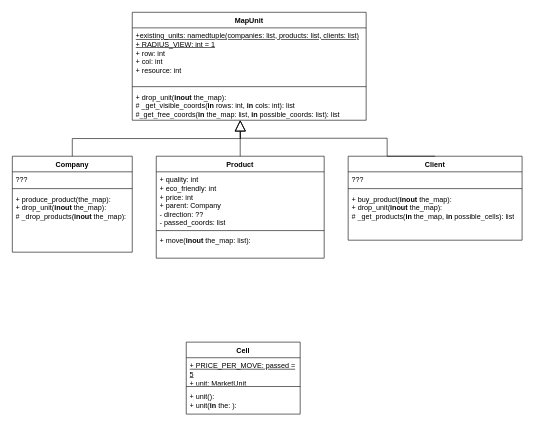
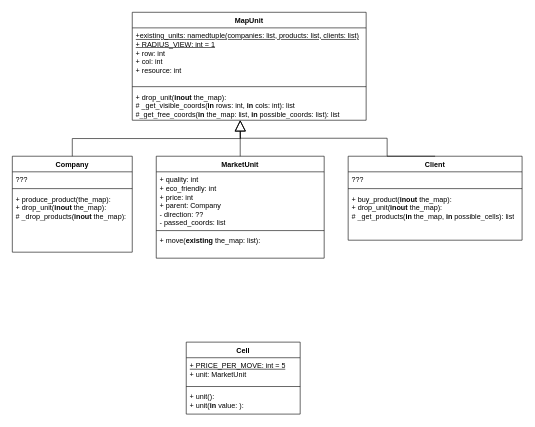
  <mxCell id="0" />
  <mxCell id="1" parent="0" />
  <mxCell id="2" value="Cell" style="swimlane;fontStyle=1;align=center;verticalAlign=top;childLayout=stackLayout;horizontal=1;startSize=26;horizontalStack=0;resizeParent=1;resizeParentMax=0;resizeLast=0;collapsible=1;marginBottom=0;whiteSpace=wrap;html=1;" vertex="1" parent="1"><mxGeometry x="310" y="570" width="190" height="120" as="geometry" /></mxCell>
- <mxCell id="3" value="&lt;u&gt;+ PRICE_PER_MOVE: passed = 5&lt;/u&gt;&lt;br&gt;+ unit: MarketUnit" style="text;strokeColor=none;fillColor=none;align=left;verticalAlign=top;spacingLeft=4;spacingRight=4;overflow=hidden;rotatable=0;points=[[0,0.5],[1,0.5]];portConstraint=eastwest;whiteSpace=wrap;html=1;" vertex="1" parent="2"><mxGeometry y="26" width="190" height="44" as="geometry" /></mxCell>
+ <mxCell id="3" value="&lt;u&gt;+ PRICE_PER_MOVE: int = 5&lt;/u&gt;&lt;br&gt;+ unit: MarketUnit" style="text;strokeColor=none;fillColor=none;align=left;verticalAlign=top;spacingLeft=4;spacingRight=4;overflow=hidden;rotatable=0;points=[[0,0.5],[1,0.5]];portConstraint=eastwest;whiteSpace=wrap;html=1;" vertex="1" parent="2"><mxGeometry y="26" width="190" height="44" as="geometry" /></mxCell>
  <mxCell id="4" value="" style="line;strokeWidth=1;fillColor=none;align=left;verticalAlign=middle;spacingTop=-1;spacingLeft=3;spacingRight=3;rotatable=0;labelPosition=right;points=[];portConstraint=eastwest;strokeColor=inherit;" vertex="1" parent="2"><mxGeometry y="70" width="190" height="8" as="geometry" /></mxCell>
- <mxCell id="5" value="+ unit():&lt;br&gt;+ unit(&lt;b&gt;in&lt;/b&gt; the: ):&amp;nbsp;" style="text;strokeColor=none;fillColor=none;align=left;verticalAlign=top;spacingLeft=4;spacingRight=4;overflow=hidden;rotatable=0;points=[[0,0.5],[1,0.5]];portConstraint=eastwest;whiteSpace=wrap;html=1;" vertex="1" parent="2"><mxGeometry y="78" width="190" height="42" as="geometry" /></mxCell>
+ <mxCell id="5" value="+ unit():&lt;br&gt;+ unit(&lt;b&gt;in&lt;/b&gt; value: ):&amp;nbsp;" style="text;strokeColor=none;fillColor=none;align=left;verticalAlign=top;spacingLeft=4;spacingRight=4;overflow=hidden;rotatable=0;points=[[0,0.5],[1,0.5]];portConstraint=eastwest;whiteSpace=wrap;html=1;" vertex="1" parent="2"><mxGeometry y="78" width="190" height="42" as="geometry" /></mxCell>
  <mxCell id="6" value="MapUnit" style="swimlane;fontStyle=1;align=center;verticalAlign=top;childLayout=stackLayout;horizontal=1;startSize=26;horizontalStack=0;resizeParent=1;resizeParentMax=0;resizeLast=0;collapsible=1;marginBottom=0;whiteSpace=wrap;html=1;" vertex="1" parent="1"><mxGeometry x="220" y="20" width="390" height="180" as="geometry" /></mxCell>
  <mxCell id="7" value="&lt;u&gt;+existing_units: namedtuple(companies: list, products: list, clients: list)&lt;br&gt;+ RADIUS_VIEW: int = 1&lt;/u&gt;&lt;br&gt;+ row: int&lt;br&gt;+ col: int&lt;br&gt;+ resource: int" style="text;strokeColor=none;fillColor=none;align=left;verticalAlign=top;spacingLeft=4;spacingRight=4;overflow=hidden;rotatable=0;points=[[0,0.5],[1,0.5]];portConstraint=eastwest;whiteSpace=wrap;html=1;" vertex="1" parent="6"><mxGeometry y="26" width="390" height="94" as="geometry" /></mxCell>
  <mxCell id="8" value="" style="line;strokeWidth=1;fillColor=none;align=left;verticalAlign=middle;spacingTop=-1;spacingLeft=3;spacingRight=3;rotatable=0;labelPosition=right;points=[];portConstraint=eastwest;strokeColor=inherit;" vertex="1" parent="6"><mxGeometry y="120" width="390" height="8" as="geometry" /></mxCell>
  <mxCell id="9" value="+ drop_unit(&lt;b&gt;inout&amp;nbsp;&lt;/b&gt;the_map):&lt;br&gt;#&amp;nbsp;_get_visible_coords&lt;span style=&quot;background-color: initial;&quot;&gt;(&lt;b&gt;in&lt;/b&gt; rows: int, &lt;b&gt;in&lt;/b&gt; cols: int): list&lt;/span&gt;&lt;br&gt;#_get_free_coords(&lt;b&gt;in&lt;/b&gt; the_map: list, &lt;b&gt;in&lt;/b&gt;&lt;span style=&quot;background-color: initial;&quot;&gt; possible_coords: list): list&amp;nbsp;&lt;/span&gt;" style="text;strokeColor=none;fillColor=none;align=left;verticalAlign=top;spacingLeft=4;spacingRight=4;overflow=hidden;rotatable=0;points=[[0,0.5],[1,0.5]];portConstraint=eastwest;whiteSpace=wrap;html=1;" vertex="1" parent="6"><mxGeometry y="128" width="390" height="52" as="geometry" /></mxCell>
- <mxCell id="10" value="Product" style="swimlane;fontStyle=1;align=center;verticalAlign=top;childLayout=stackLayout;horizontal=1;startSize=26;horizontalStack=0;resizeParent=1;resizeParentMax=0;resizeLast=0;collapsible=1;marginBottom=0;whiteSpace=wrap;html=1;" vertex="1" parent="1"><mxGeometry x="260" y="260" width="280" height="170" as="geometry" /></mxCell>
+ <mxCell id="10" value="MarketUnit" style="swimlane;fontStyle=1;align=center;verticalAlign=top;childLayout=stackLayout;horizontal=1;startSize=26;horizontalStack=0;resizeParent=1;resizeParentMax=0;resizeLast=0;collapsible=1;marginBottom=0;whiteSpace=wrap;html=1;" vertex="1" parent="1"><mxGeometry x="260" y="260" width="280" height="170" as="geometry" /></mxCell>
  <mxCell id="11" value="+ quality: int&lt;br&gt;+ eco_friendly: int&lt;br&gt;+ price: int&lt;br&gt;+ parent: Company&lt;br&gt;- direction: ??&lt;br&gt;- passed_coords: list" style="text;strokeColor=none;fillColor=none;align=left;verticalAlign=top;spacingLeft=4;spacingRight=4;overflow=hidden;rotatable=0;points=[[0,0.5],[1,0.5]];portConstraint=eastwest;whiteSpace=wrap;html=1;" vertex="1" parent="10"><mxGeometry y="26" width="280" height="94" as="geometry" /></mxCell>
  <mxCell id="12" value="" style="line;strokeWidth=1;fillColor=none;align=left;verticalAlign=middle;spacingTop=-1;spacingLeft=3;spacingRight=3;rotatable=0;labelPosition=right;points=[];portConstraint=eastwest;strokeColor=inherit;" vertex="1" parent="10"><mxGeometry y="120" width="280" height="8" as="geometry" /></mxCell>
- <mxCell id="13" value="+ move&lt;span style=&quot;background-color: initial;&quot;&gt;(&lt;b&gt;inout&lt;/b&gt; the_map: list):&lt;/span&gt;" style="text;strokeColor=none;fillColor=none;align=left;verticalAlign=top;spacingLeft=4;spacingRight=4;overflow=hidden;rotatable=0;points=[[0,0.5],[1,0.5]];portConstraint=eastwest;whiteSpace=wrap;html=1;" vertex="1" parent="10"><mxGeometry y="128" width="280" height="42" as="geometry" /></mxCell>
+ <mxCell id="13" value="+ move&lt;span style=&quot;background-color: initial;&quot;&gt;(&lt;b&gt;existing&lt;/b&gt; the_map: list):&lt;/span&gt;" style="text;strokeColor=none;fillColor=none;align=left;verticalAlign=top;spacingLeft=4;spacingRight=4;overflow=hidden;rotatable=0;points=[[0,0.5],[1,0.5]];portConstraint=eastwest;whiteSpace=wrap;html=1;" vertex="1" parent="10"><mxGeometry y="128" width="280" height="42" as="geometry" /></mxCell>
  <mxCell id="14" value="Client" style="swimlane;fontStyle=1;align=center;verticalAlign=top;childLayout=stackLayout;horizontal=1;startSize=26;horizontalStack=0;resizeParent=1;resizeParentMax=0;resizeLast=0;collapsible=1;marginBottom=0;whiteSpace=wrap;html=1;" vertex="1" parent="1"><mxGeometry x="580" y="260" width="290" height="140" as="geometry" /></mxCell>
  <mxCell id="15" value="???&lt;br&gt;" style="text;strokeColor=none;fillColor=none;align=left;verticalAlign=top;spacingLeft=4;spacingRight=4;overflow=hidden;rotatable=0;points=[[0,0.5],[1,0.5]];portConstraint=eastwest;whiteSpace=wrap;html=1;" vertex="1" parent="14"><mxGeometry y="26" width="290" height="24" as="geometry" /></mxCell>
  <mxCell id="16" value="" style="line;strokeWidth=1;fillColor=none;align=left;verticalAlign=middle;spacingTop=-1;spacingLeft=3;spacingRight=3;rotatable=0;labelPosition=right;points=[];portConstraint=eastwest;strokeColor=inherit;" vertex="1" parent="14"><mxGeometry y="50" width="290" height="8" as="geometry" /></mxCell>
  <mxCell id="17" value="+ buy_product(&lt;b&gt;inout&lt;/b&gt;&amp;nbsp;the_map):&lt;br&gt;+ drop_unit(&lt;b&gt;inout&lt;/b&gt; the_map):&lt;br&gt;# _get_products(&lt;b&gt;in&lt;/b&gt; the_map, &lt;b&gt;in&lt;/b&gt; possible_cells): list" style="text;strokeColor=none;fillColor=none;align=left;verticalAlign=top;spacingLeft=4;spacingRight=4;overflow=hidden;rotatable=0;points=[[0,0.5],[1,0.5]];portConstraint=eastwest;whiteSpace=wrap;html=1;" vertex="1" parent="14"><mxGeometry y="58" width="290" height="82" as="geometry" /></mxCell>
  <mxCell id="18" value="Company" style="swimlane;fontStyle=1;align=center;verticalAlign=top;childLayout=stackLayout;horizontal=1;startSize=26;horizontalStack=0;resizeParent=1;resizeParentMax=0;resizeLast=0;collapsible=1;marginBottom=0;whiteSpace=wrap;html=1;" vertex="1" parent="1"><mxGeometry x="20" y="260" width="200" height="160" as="geometry" /></mxCell>
  <mxCell id="19" value="???" style="text;strokeColor=none;fillColor=none;align=left;verticalAlign=top;spacingLeft=4;spacingRight=4;overflow=hidden;rotatable=0;points=[[0,0.5],[1,0.5]];portConstraint=eastwest;whiteSpace=wrap;html=1;" vertex="1" parent="18"><mxGeometry y="26" width="200" height="24" as="geometry" /></mxCell>
  <mxCell id="20" value="" style="line;strokeWidth=1;fillColor=none;align=left;verticalAlign=middle;spacingTop=-1;spacingLeft=3;spacingRight=3;rotatable=0;labelPosition=right;points=[];portConstraint=eastwest;strokeColor=inherit;" vertex="1" parent="18"><mxGeometry y="50" width="200" height="8" as="geometry" /></mxCell>
  <mxCell id="21" value="+ produce_product(the_map):&lt;br&gt;+ drop_unit(&lt;b&gt;inout&lt;/b&gt;&amp;nbsp;the_map):&lt;br&gt;# _drop_products(&lt;b&gt;inout&lt;/b&gt; the_map):&lt;span style=&quot;background-color: initial;&quot;&gt;&lt;br&gt;&lt;/span&gt;" style="text;strokeColor=none;fillColor=none;align=left;verticalAlign=top;spacingLeft=4;spacingRight=4;overflow=hidden;rotatable=0;points=[[0,0.5],[1,0.5]];portConstraint=eastwest;whiteSpace=wrap;html=1;" vertex="1" parent="18"><mxGeometry y="58" width="200" height="102" as="geometry" /></mxCell>
  <mxCell id="22" value="" style="endArrow=block;endSize=16;endFill=0;html=1;rounded=0;exitX=0.5;exitY=0;exitDx=0;exitDy=0;edgeStyle=orthogonalEdgeStyle;" edge="1" parent="1" source="18"><mxGeometry width="160" relative="1" as="geometry"><mxPoint x="360" y="320" as="sourcePoint" /><mxPoint x="400" y="200" as="targetPoint" /></mxGeometry></mxCell>
  <mxCell id="23" value="" style="endArrow=block;endSize=16;endFill=0;html=1;rounded=0;exitX=0.5;exitY=0;exitDx=0;exitDy=0;edgeStyle=orthogonalEdgeStyle;" edge="1" parent="1" source="14"><mxGeometry width="160" relative="1" as="geometry"><mxPoint x="430" y="240" as="sourcePoint" /><mxPoint x="400" y="200" as="targetPoint" /><Array as="points"><mxPoint x="645" y="230" /><mxPoint x="400" y="230" /></Array></mxGeometry></mxCell>
  <mxCell id="24" value="" style="endArrow=block;endSize=16;endFill=0;html=1;rounded=0;exitX=0.5;exitY=0;exitDx=0;exitDy=0;" edge="1" parent="1" source="10"><mxGeometry width="160" relative="1" as="geometry"><mxPoint x="430" y="240" as="sourcePoint" /><mxPoint x="400" y="200" as="targetPoint" /></mxGeometry></mxCell>
